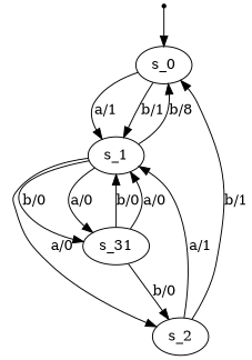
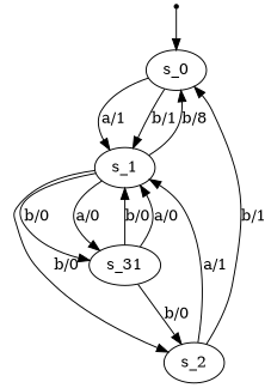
  digraph {
    s_0 [root=true]
    s_1
    s_2
    s_31
    qi [shape=point]
    s_0 -> s_1 [label="a/1"]
    s_0 -> s_1 [label="b/1"]
    s_1 -> s_0 [label="b/8"]
-   s_1 -> s_2 [label="a/0"]
+   s_1 -> s_2 [label="b/0"]
    s_1 -> s_31 [label="b/0"]
    s_1 -> s_31 [label="a/0"]
    s_2 -> s_0 [label="b/1"]
    s_2 -> s_1 [label="a/1"]
    s_31 -> s_1 [label="b/0"]
    s_31 -> s_1 [label="a/0"]
    s_31 -> s_2 [label="b/0"]
    qi -> s_0
  }
